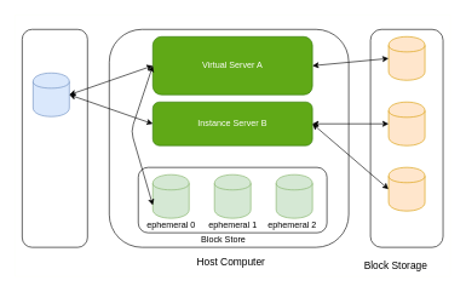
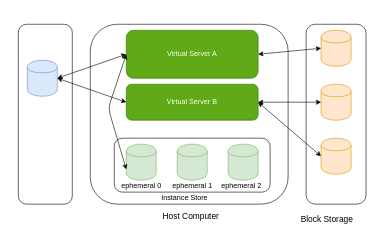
  <mxCell id="0" />
  <mxCell id="1" parent="0" />
  <mxCell id="2" value="" style="rounded=0;whiteSpace=wrap;html=1;fontSize=14;strokeColor=#FEFFFA;" parent="1" vertex="1"><mxGeometry x="20" y="20" width="600" height="360" as="geometry" /></mxCell>
  <mxCell id="3" value="" style="rounded=1;whiteSpace=wrap;html=1;" parent="1" vertex="1"><mxGeometry x="150" y="40" width="330" height="300" as="geometry" /></mxCell>
  <mxCell id="4" value="Virtual Server A" style="rounded=1;whiteSpace=wrap;html=1;fillColor=#60a917;strokeColor=#2D7600;fontColor=#ffffff;" parent="1" vertex="1"><mxGeometry x="210" y="50" width="220" height="80" as="geometry" /></mxCell>
- <mxCell id="5" value="Instance Server B" style="rounded=1;whiteSpace=wrap;html=1;fillColor=#60a917;strokeColor=#2D7600;fontColor=#ffffff;" parent="1" vertex="1"><mxGeometry x="210" y="140" width="220" height="60" as="geometry" /></mxCell>
+ <mxCell id="5" value="Virtual Server B" style="rounded=1;whiteSpace=wrap;html=1;fillColor=#60a917;strokeColor=#2D7600;fontColor=#ffffff;" parent="1" vertex="1"><mxGeometry x="210" y="140" width="220" height="60" as="geometry" /></mxCell>
  <mxCell id="6" value="" style="rounded=1;whiteSpace=wrap;html=1;" parent="1" vertex="1"><mxGeometry x="190" y="230" width="260" height="90" as="geometry" /></mxCell>
  <mxCell id="7" value="" style="shape=cylinder;whiteSpace=wrap;html=1;boundedLbl=1;backgroundOutline=1;fillColor=#d5e8d4;strokeColor=#82b366;" parent="1" vertex="1"><mxGeometry x="210" y="240" width="50" height="60" as="geometry" /></mxCell>
  <mxCell id="8" value="" style="shape=cylinder;whiteSpace=wrap;html=1;boundedLbl=1;backgroundOutline=1;fillColor=#d5e8d4;strokeColor=#82b366;" parent="1" vertex="1"><mxGeometry x="295" y="240" width="50" height="60" as="geometry" /></mxCell>
  <mxCell id="9" value="" style="shape=cylinder;whiteSpace=wrap;html=1;boundedLbl=1;backgroundOutline=1;fillColor=#d5e8d4;strokeColor=#82b366;" parent="1" vertex="1"><mxGeometry x="380" y="240" width="50" height="60" as="geometry" /></mxCell>
- <mxCell id="10" value="Block Store" style="text;html=1;strokeColor=none;fillColor=none;align=center;verticalAlign=middle;whiteSpace=wrap;rounded=0;" parent="1" vertex="1"><mxGeometry x="260" y="320" width="95" height="20" as="geometry" /></mxCell>
+ <mxCell id="10" value="Instance Store" style="text;html=1;strokeColor=none;fillColor=none;align=center;verticalAlign=middle;whiteSpace=wrap;rounded=0;" parent="1" vertex="1"><mxGeometry x="260" y="320" width="95" height="20" as="geometry" /></mxCell>
  <mxCell id="11" value="ephemeral 0" style="text;html=1;strokeColor=none;fillColor=none;align=center;verticalAlign=middle;whiteSpace=wrap;rounded=0;" parent="1" vertex="1"><mxGeometry x="187.5" y="300" width="95" height="20" as="geometry" /></mxCell>
  <mxCell id="12" value="ephemeral 1" style="text;html=1;strokeColor=none;fillColor=none;align=center;verticalAlign=middle;whiteSpace=wrap;rounded=0;" parent="1" vertex="1"><mxGeometry x="272.5" y="300" width="95" height="20" as="geometry" /></mxCell>
  <mxCell id="13" value="ephemeral 2" style="text;html=1;strokeColor=none;fillColor=none;align=center;verticalAlign=middle;whiteSpace=wrap;rounded=0;" parent="1" vertex="1"><mxGeometry x="355" y="300" width="95" height="20" as="geometry" /></mxCell>
  <mxCell id="14" value="" style="endArrow=classic;startArrow=classic;html=1;exitX=0;exitY=0.5;exitDx=0;exitDy=0;entryX=0;entryY=0.7;entryDx=0;entryDy=0;" parent="1" source="4" target="7" edge="1"><mxGeometry width="50" height="50" relative="1" as="geometry"><mxPoint x="370" y="250" as="sourcePoint" /><mxPoint x="420" y="200" as="targetPoint" /><Array as="points"><mxPoint x="180" y="180" /></Array></mxGeometry></mxCell>
  <mxCell id="15" value="" style="rounded=1;whiteSpace=wrap;html=1;" parent="1" vertex="1"><mxGeometry x="30" y="40" width="90" height="300" as="geometry" /></mxCell>
  <mxCell id="16" value="" style="shape=cylinder;whiteSpace=wrap;html=1;boundedLbl=1;backgroundOutline=1;fillColor=#dae8fc;strokeColor=#6c8ebf;" parent="1" vertex="1"><mxGeometry x="45" y="100" width="50" height="60" as="geometry" /></mxCell>
  <mxCell id="17" value="" style="endArrow=classic;startArrow=classic;html=1;exitX=0;exitY=0.5;exitDx=0;exitDy=0;entryX=1;entryY=0.5;entryDx=0;entryDy=0;" parent="1" source="5" target="16" edge="1"><mxGeometry width="50" height="50" relative="1" as="geometry"><mxPoint x="370" y="250" as="sourcePoint" /><mxPoint x="420" y="200" as="targetPoint" /></mxGeometry></mxCell>
  <mxCell id="18" value="" style="endArrow=classic;startArrow=classic;html=1;entryX=0;entryY=0.5;entryDx=0;entryDy=0;exitX=1;exitY=0.5;exitDx=0;exitDy=0;" parent="1" source="16" target="4" edge="1"><mxGeometry width="50" height="50" relative="1" as="geometry"><mxPoint x="100" y="130" as="sourcePoint" /><mxPoint x="420" y="200" as="targetPoint" /></mxGeometry></mxCell>
  <mxCell id="19" value="" style="rounded=1;whiteSpace=wrap;html=1;" parent="1" vertex="1"><mxGeometry x="510" y="40" width="100" height="300" as="geometry" /></mxCell>
  <mxCell id="20" value="" style="shape=cylinder;whiteSpace=wrap;html=1;boundedLbl=1;backgroundOutline=1;fillColor=#ffe6cc;strokeColor=#d79b00;" parent="1" vertex="1"><mxGeometry x="535" y="50" width="50" height="60" as="geometry" /></mxCell>
  <mxCell id="21" value="" style="shape=cylinder;whiteSpace=wrap;html=1;boundedLbl=1;backgroundOutline=1;fillColor=#ffe6cc;strokeColor=#d79b00;" parent="1" vertex="1"><mxGeometry x="535" y="140" width="50" height="60" as="geometry" /></mxCell>
  <mxCell id="22" value="" style="endArrow=classic;startArrow=classic;html=1;exitX=0;exitY=0.5;exitDx=0;exitDy=0;" parent="1" source="23" edge="1"><mxGeometry width="50" height="50" relative="1" as="geometry"><mxPoint x="380" y="220" as="sourcePoint" /><mxPoint x="430" y="170" as="targetPoint" /></mxGeometry></mxCell>
  <mxCell id="23" value="" style="shape=cylinder;whiteSpace=wrap;html=1;boundedLbl=1;backgroundOutline=1;fillColor=#ffe6cc;strokeColor=#d79b00;" parent="1" vertex="1"><mxGeometry x="535" y="230" width="50" height="60" as="geometry" /></mxCell>
  <mxCell id="24" value="" style="endArrow=classic;startArrow=classic;html=1;entryX=1;entryY=0.5;entryDx=0;entryDy=0;exitX=0;exitY=0.5;exitDx=0;exitDy=0;" parent="1" source="21" target="5" edge="1"><mxGeometry width="50" height="50" relative="1" as="geometry"><mxPoint x="370" y="250" as="sourcePoint" /><mxPoint x="420" y="200" as="targetPoint" /></mxGeometry></mxCell>
  <mxCell id="25" value="" style="endArrow=classic;startArrow=classic;html=1;entryX=0;entryY=0.5;entryDx=0;entryDy=0;exitX=1;exitY=0.5;exitDx=0;exitDy=0;" parent="1" source="4" target="20" edge="1"><mxGeometry width="50" height="50" relative="1" as="geometry"><mxPoint x="370" y="250" as="sourcePoint" /><mxPoint x="420" y="200" as="targetPoint" /></mxGeometry></mxCell>
  <mxCell id="26" value="Host Computer" style="text;html=1;strokeColor=none;fillColor=none;align=center;verticalAlign=middle;whiteSpace=wrap;rounded=0;fontSize=14;" parent="1" vertex="1"><mxGeometry x="257.5" y="350" width="120" height="20" as="geometry" /></mxCell>
  <mxCell id="27" value="Block Storage" style="text;html=1;strokeColor=none;fillColor=none;align=center;verticalAlign=middle;whiteSpace=wrap;rounded=0;fontSize=14;" parent="1" vertex="1"><mxGeometry x="485" y="355" width="120" height="20" as="geometry" /></mxCell>
